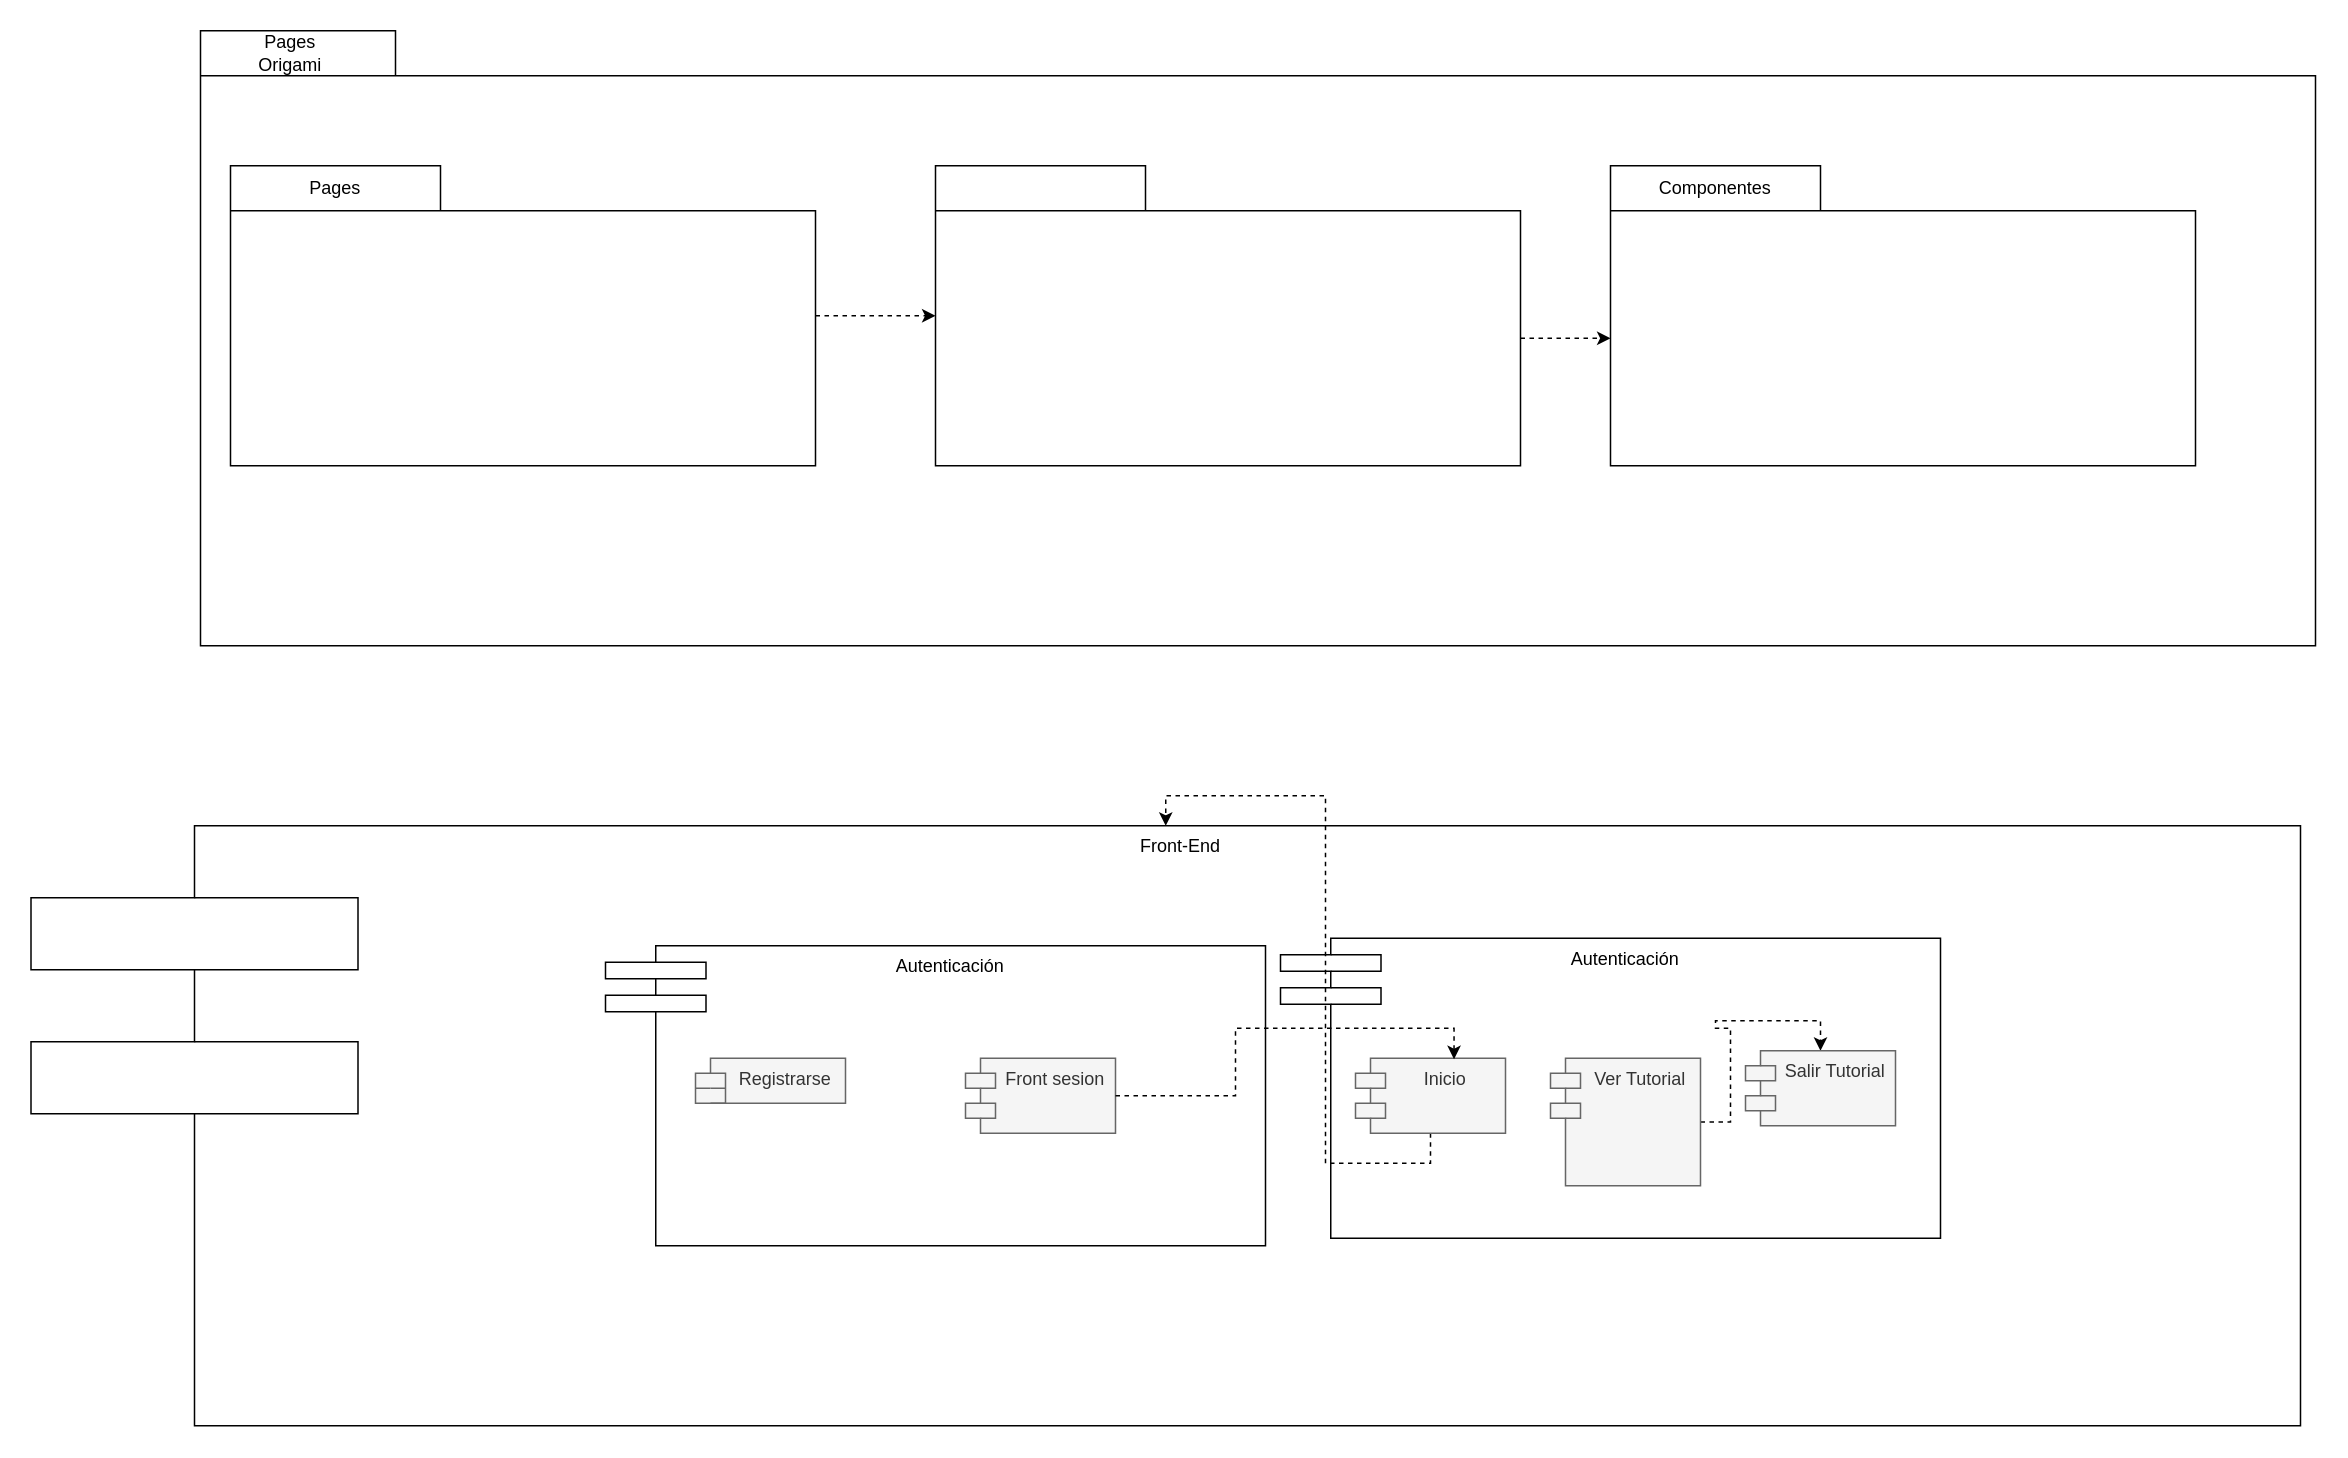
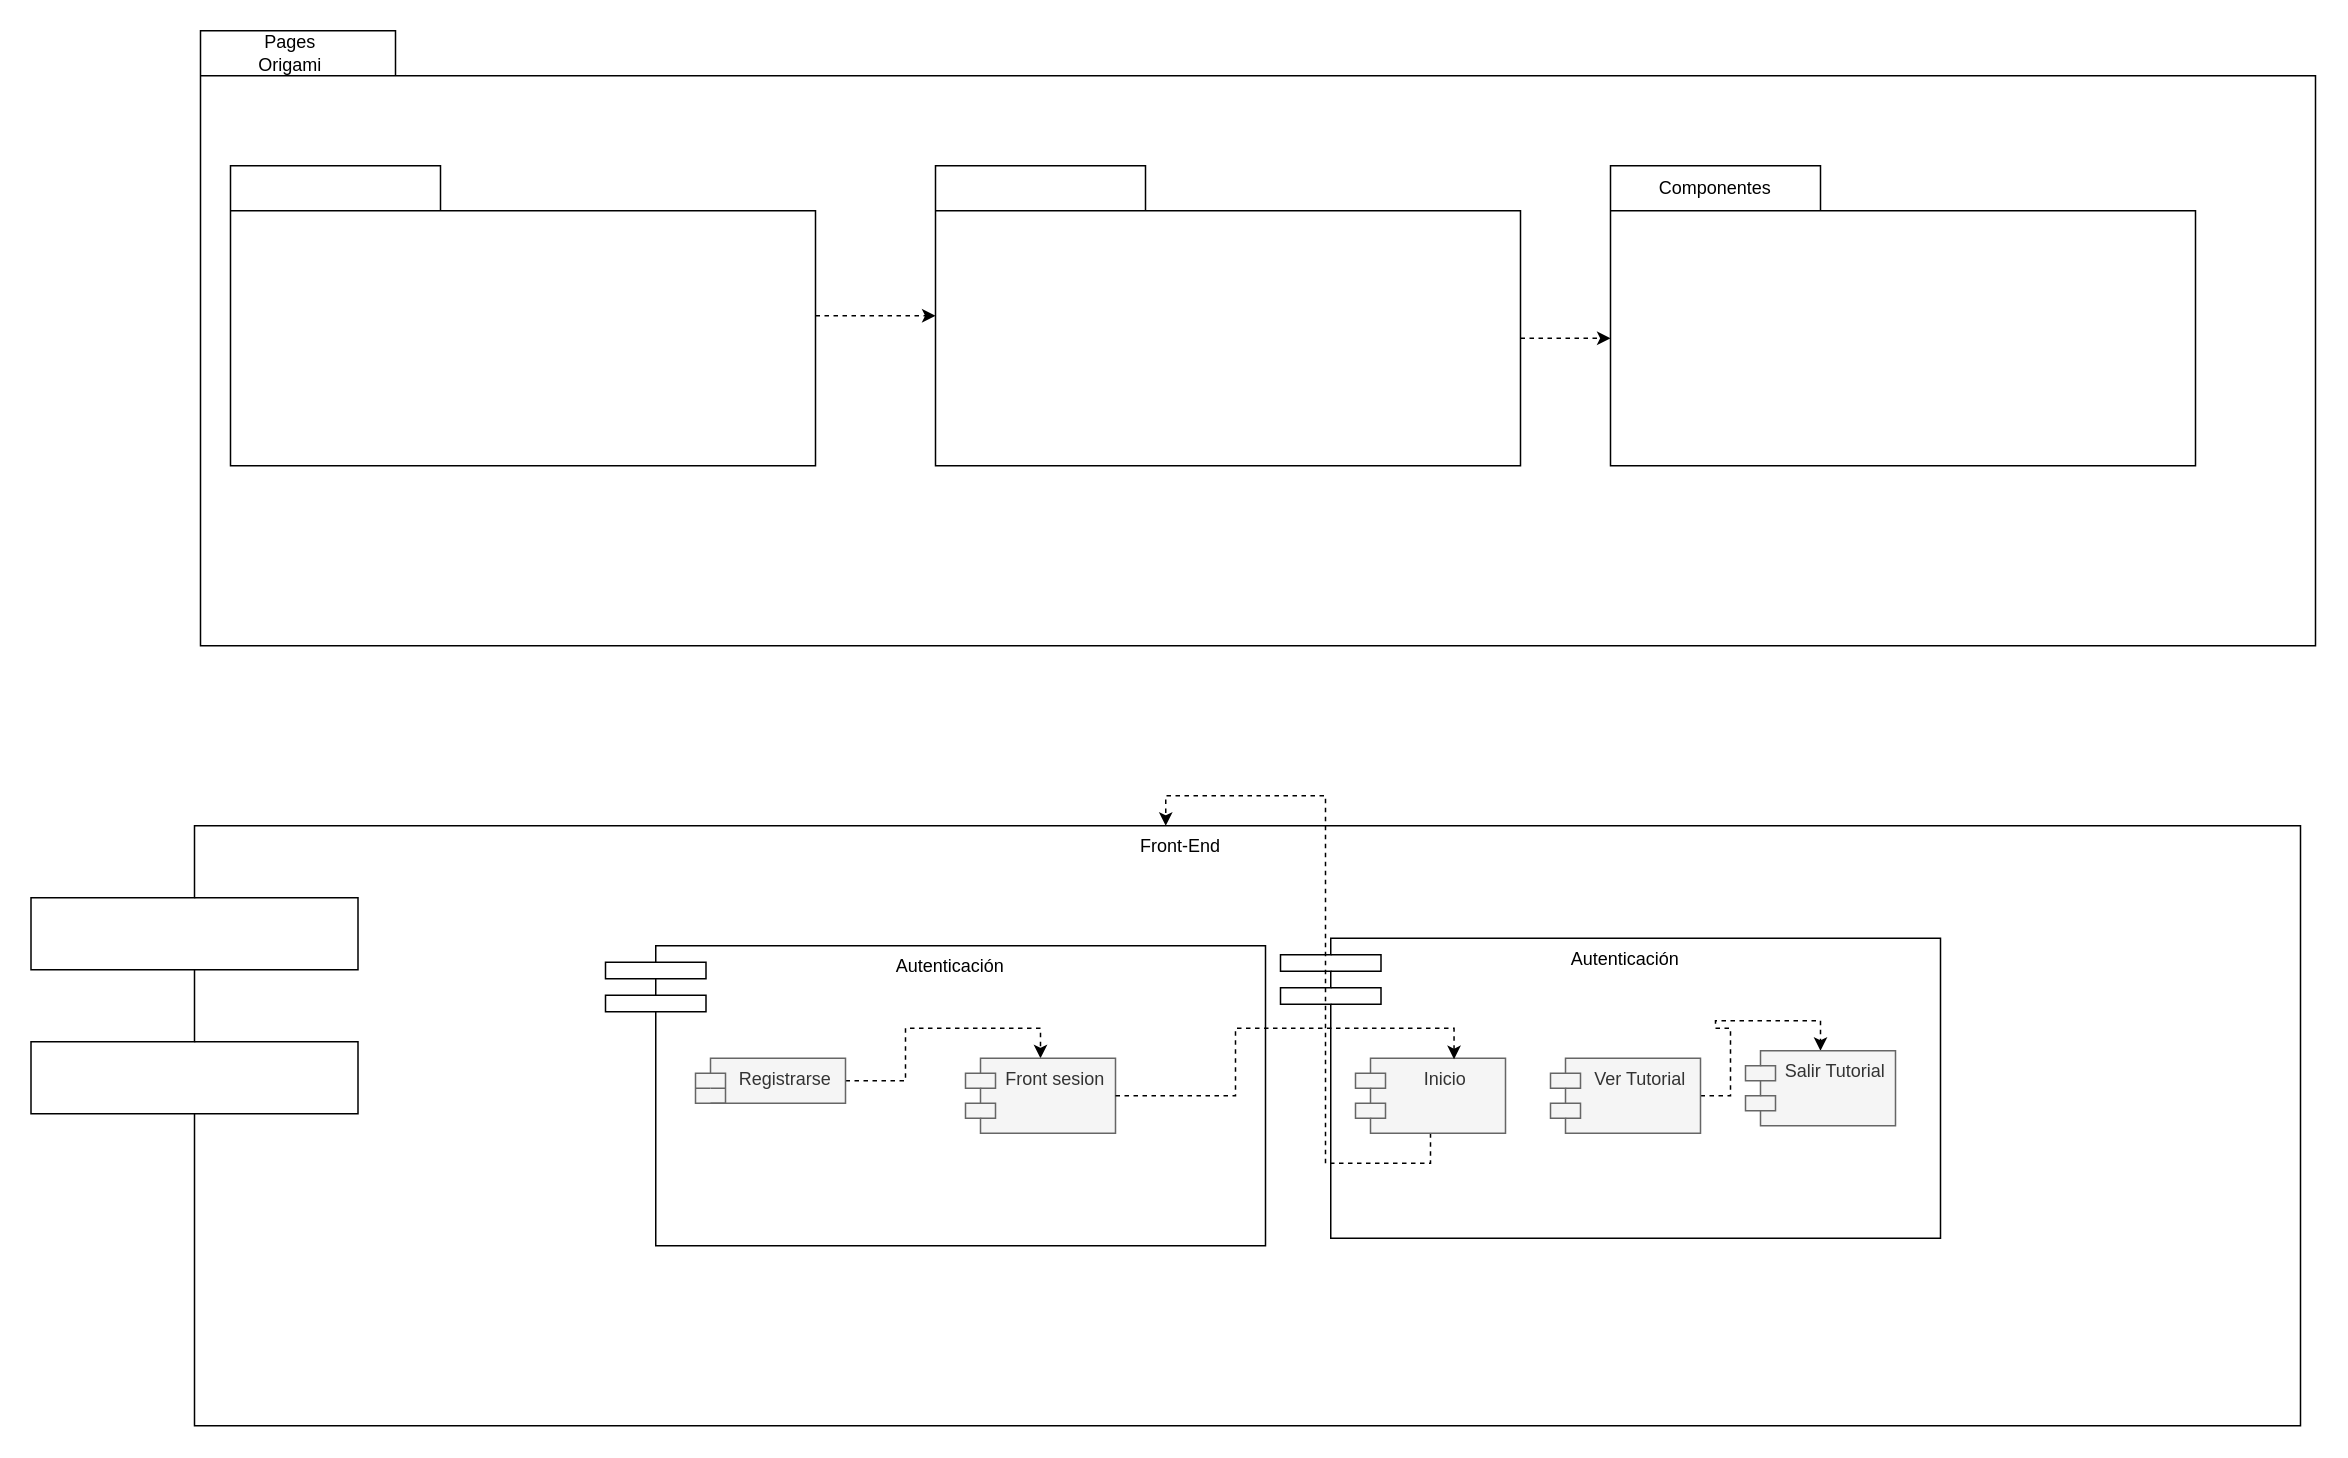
  <mxCell id="0" />
  <mxCell id="1" parent="0" />
  <mxCell id="2" value="" style="shape=folder;fontStyle=1;spacingTop=10;tabWidth=130;tabHeight=30;tabPosition=left;html=1;" vertex="1" parent="1"><mxGeometry x="133" y="20" width="1410" height="410" as="geometry" /></mxCell>
  <mxCell id="3" value="Front-End" style="shape=module;align=left;spacingLeft=20;align=center;verticalAlign=top;jettyWidth=218;jettyHeight=48;" vertex="1" parent="1"><mxGeometry x="20" y="550" width="1513" height="400" as="geometry" /></mxCell>
  <mxCell id="4" style="edgeStyle=orthogonalEdgeStyle;rounded=0;orthogonalLoop=1;jettySize=auto;html=1;dashed=1;" edge="1" parent="1" source="5" target="8"><mxGeometry relative="1" as="geometry" /></mxCell>
  <mxCell id="5" value="" style="shape=folder;fontStyle=1;spacingTop=10;tabWidth=140;tabHeight=30;tabPosition=left;html=1;" vertex="1" parent="1"><mxGeometry x="153" y="110" width="390" height="200" as="geometry" /></mxCell>
- <mxCell id="6" value="Pages" style="text;html=1;strokeColor=none;fillColor=none;align=center;verticalAlign=middle;whiteSpace=wrap;rounded=0;" vertex="1" parent="1"><mxGeometry x="193" y="110" width="60" height="30" as="geometry" /></mxCell>
  <mxCell id="7" value="Text" style="text;html=1;strokeColor=none;fillColor=none;align=center;verticalAlign=middle;whiteSpace=wrap;rounded=0;" vertex="1" parent="1"><mxGeometry x="853" y="170" width="60" height="30" as="geometry" /></mxCell>
  <mxCell id="8" value="" style="shape=folder;fontStyle=1;spacingTop=10;tabWidth=140;tabHeight=30;tabPosition=left;html=1;" vertex="1" parent="1"><mxGeometry x="623" y="110" width="390" height="200" as="geometry" /></mxCell>
  <mxCell id="9" value="" style="shape=folder;fontStyle=1;spacingTop=10;tabWidth=140;tabHeight=30;tabPosition=left;html=1;" vertex="1" parent="1"><mxGeometry x="1073" y="110" width="390" height="200" as="geometry" /></mxCell>
  <mxCell id="10" value="Componentes" style="text;html=1;strokeColor=none;fillColor=none;align=center;verticalAlign=middle;whiteSpace=wrap;rounded=0;" vertex="1" parent="1"><mxGeometry x="1113" y="110" width="60" height="30" as="geometry" /></mxCell>
  <mxCell id="11" value="Pages Origami" style="text;html=1;strokeColor=none;fillColor=none;align=center;verticalAlign=middle;whiteSpace=wrap;rounded=0;" vertex="1" parent="1"><mxGeometry x="163" y="20" width="60" height="30" as="geometry" /></mxCell>
  <mxCell id="12" style="edgeStyle=orthogonalEdgeStyle;rounded=0;orthogonalLoop=1;jettySize=auto;html=1;dashed=1;exitX=0;exitY=0;exitDx=390;exitDy=115;exitPerimeter=0;entryX=0;entryY=0;entryDx=0;entryDy=115;entryPerimeter=0;" edge="1" parent="1" source="8" target="9"><mxGeometry relative="1" as="geometry"><mxPoint x="553" y="220" as="sourcePoint" /><mxPoint x="633" y="220" as="targetPoint" /></mxGeometry></mxCell>
  <mxCell id="13" value="Autenticación" style="shape=module;align=left;spacingLeft=20;align=center;verticalAlign=top;jettyWidth=67;jettyHeight=11;" vertex="1" parent="1"><mxGeometry x="403" y="630" width="440" height="200" as="geometry" /></mxCell>
+ <mxCell id="14" style="edgeStyle=orthogonalEdgeStyle;rounded=0;orthogonalLoop=1;jettySize=auto;html=1;entryX=0.5;entryY=0;entryDx=0;entryDy=0;dashed=1;" edge="1" parent="1" source="15" target="16"><mxGeometry relative="1" as="geometry" /></mxCell>
  <mxCell id="15" value="Registrarse" style="shape=module;align=left;spacingLeft=20;align=center;verticalAlign=top;fillColor=#f5f5f5;strokeColor=#666666;fontColor=#333333;" vertex="1" parent="1"><mxGeometry x="463" y="705" width="100" height="30" as="geometry" /></mxCell>
  <mxCell id="16" value="Front sesion" style="shape=module;align=left;spacingLeft=20;align=center;verticalAlign=top;fillColor=#f5f5f5;fontColor=#333333;strokeColor=#666666;" vertex="1" parent="1"><mxGeometry x="643" y="705" width="100" height="50" as="geometry" /></mxCell>
  <mxCell id="17" value="Autenticación" style="shape=module;align=left;spacingLeft=20;align=center;verticalAlign=top;jettyWidth=67;jettyHeight=11;" vertex="1" parent="1"><mxGeometry x="853" y="625" width="440" height="200" as="geometry" /></mxCell>
  <mxCell id="18" style="edgeStyle=orthogonalEdgeStyle;rounded=0;orthogonalLoop=1;jettySize=auto;html=1;entryX=0.5;entryY=0;entryDx=0;entryDy=0;dashed=1;" edge="1" parent="1" source="19" target="23"><mxGeometry relative="1" as="geometry" /></mxCell>
- <mxCell id="19" value="Ver Tutorial" style="shape=module;align=left;spacingLeft=20;align=center;verticalAlign=top;fillColor=#f5f5f5;strokeColor=#666666;fontColor=#333333;" vertex="1" parent="1"><mxGeometry x="1033" y="705" width="100" height="85" as="geometry" /></mxCell>
+ <mxCell id="19" value="Ver Tutorial" style="shape=module;align=left;spacingLeft=20;align=center;verticalAlign=top;fillColor=#f5f5f5;strokeColor=#666666;fontColor=#333333;" vertex="1" parent="1"><mxGeometry x="1033" y="705" width="100" height="50" as="geometry" /></mxCell>
  <mxCell id="20" style="edgeStyle=orthogonalEdgeStyle;rounded=0;orthogonalLoop=1;jettySize=auto;html=1;dashed=1;" edge="1" parent="1" source="21" target="3"><mxGeometry relative="1" as="geometry" /></mxCell>
  <mxCell id="21" value="Inicio" style="shape=module;align=left;spacingLeft=20;align=center;verticalAlign=top;fillColor=#f5f5f5;strokeColor=#666666;fontColor=#333333;" vertex="1" parent="1"><mxGeometry x="903" y="705" width="100" height="50" as="geometry" /></mxCell>
  <mxCell id="22" style="edgeStyle=orthogonalEdgeStyle;rounded=0;orthogonalLoop=1;jettySize=auto;html=1;entryX=0.657;entryY=0.013;entryDx=0;entryDy=0;entryPerimeter=0;dashed=1;" edge="1" parent="1" source="16" target="21"><mxGeometry relative="1" as="geometry" /></mxCell>
  <mxCell id="23" value="Salir Tutorial" style="shape=module;align=left;spacingLeft=20;align=center;verticalAlign=top;fillColor=#f5f5f5;strokeColor=#666666;fontColor=#333333;" vertex="1" parent="1"><mxGeometry x="1163" y="700" width="100" height="50" as="geometry" /></mxCell>
